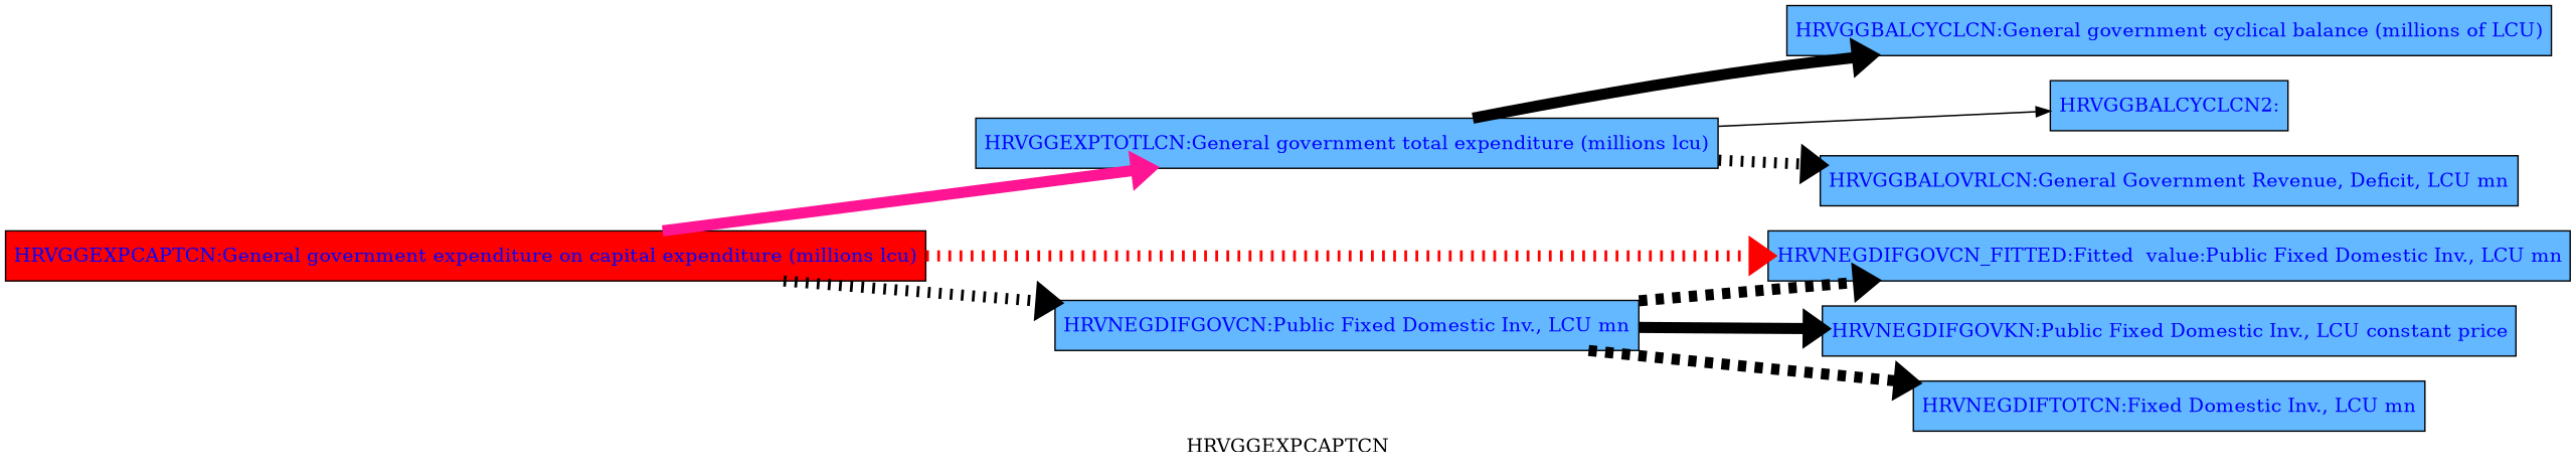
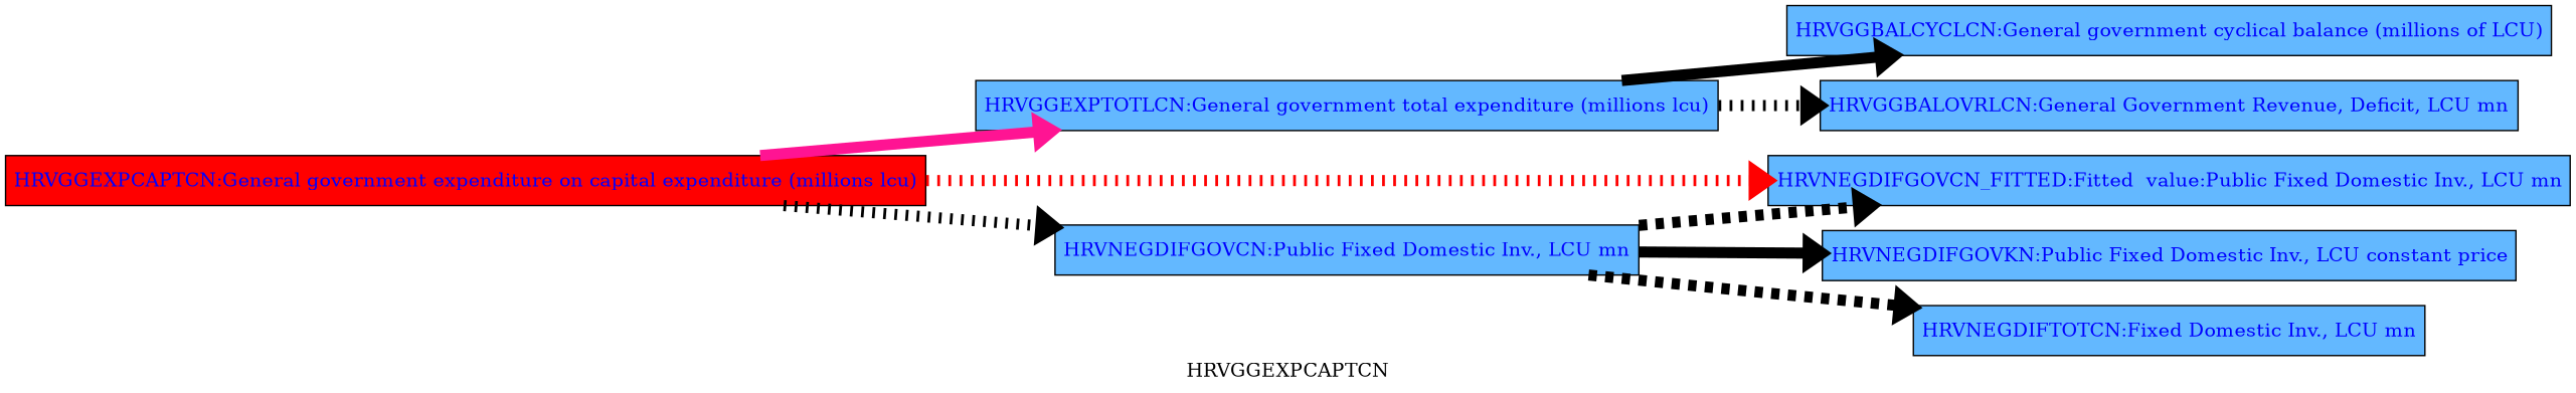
  digraph {
    label=HRVGGEXPCAPTCN
    rankdir=LR
    node [fillcolor=steelblue1 fontcolor=blue margin=0.025 shape=box style=filled]
    edge [color=black penwidth=8.0 style=solid]
    n1 [label=<<TABLE BORDER='0' CELLBORDER = '0' style = "filled"  > <TR><TD tooltip="General government cyclical balance (millions of LCU)&#10;FRML &lt;IDENT&gt; HRVGGBALCYCLCN = ((HRVGGREVSTRLCN-HRVGGEXPTOTLCN)/(HRVNYGDPMKTPXN*HRVNYGDPPOTLKN))*100 &#36;">HRVGGBALCYCLCN:General government cyclical balance (millions of LCU)</TD></TR> </TABLE>>]
-   n2 [label=<<TABLE BORDER='0' CELLBORDER = '0' style = "filled"  > <TR><TD tooltip="HRVGGBALCYCLCN2&#10;FRML &lt;IDENT&gt; HRVGGBALCYCLCN2 = (HRVGGBALOVRLCN/HRVNYGDPMKTPCN)*100-((ELASRSBB-1)*(HRVGGREVTOTLCN/HRVNYGDPMKTPCN)-(ELASGSBB*(HRVGGEXPSBENCN/HRVGGEXPTOTLCN)-1)*(HRVGGEXPTOTLCN/HRVNYGDPMKTPCN))*HRVNYGDPGAP_ &#36;">HRVGGBALCYCLCN2:</TD></TR> </TABLE>>]
    n3 [label=<<TABLE BORDER='0' CELLBORDER = '0' style = "filled"  > <TR><TD tooltip="General Government Revenue, Deficit, LCU mn&#10;FRML &lt;IDENT&gt; HRVGGBALOVRLCN = HRVGGREVTOTLCN-HRVGGEXPTOTLCN &#36;">HRVGGBALOVRLCN:General Government Revenue, Deficit, LCU mn</TD></TR> </TABLE>>]
    n4 [label=<<TABLE BORDER='0' CELLBORDER = '0' style = "filled"  > <TR><TD tooltip="General government total expenditure (millions lcu)&#10;FRML &lt;IDENT&gt; HRVGGEXPTOTLCN = HRVGGEXPCRNTCN+HRVGGEXPCAPTCN &#36;">HRVGGEXPTOTLCN:General government total expenditure (millions lcu)</TD></TR> </TABLE>>]
    n5 [label=<<TABLE BORDER='0' CELLBORDER = '0' style = "filled"  > <TR><TD tooltip="Fitted  value:Public Fixed Domestic Inv., LCU mn&#10;FRML &lt;FIT&gt; HRVNEGDIFGOVCN_FITTED = HRVNEGDIFGOVCN(-1)*EXP( (((LOG(HRVGGEXPCAPTCN))-(LOG(HRVGGEXPCAPTCN(-1))))+0.00188144727689615*DUMH) ) &#36;">HRVNEGDIFGOVCN_FITTED:Fitted  value:Public Fixed Domestic Inv., LCU mn</TD></TR> </TABLE>>]
    n6 [label=<<TABLE BORDER='0' CELLBORDER = '0' style = "filled"  > <TR><TD tooltip="Public Fixed Domestic Inv., LCU constant price&#10;FRML &lt;IDENT&gt; HRVNEGDIFGOVKN = HRVNEGDIFGOVCN/HRVNEGDIFGOVXN &#36;">HRVNEGDIFGOVKN:Public Fixed Domestic Inv., LCU constant price</TD></TR> </TABLE>>]
    n7 [label=<<TABLE BORDER='0' CELLBORDER = '0' style = "filled"  > <TR><TD tooltip="Fixed Domestic Inv., LCU mn&#10;FRML &lt;IDENT&gt; HRVNEGDIFTOTCN = HRVNEGDIFGOVCN+HRVNEGDIFPRVCN &#36;">HRVNEGDIFTOTCN:Fixed Domestic Inv., LCU mn</TD></TR> </TABLE>>]
    n8 [label=<<TABLE BORDER='0' CELLBORDER = '0' style = "filled"  > <TR><TD tooltip="Public Fixed Domestic Inv., LCU mn&#10;FRML &lt;QUASIIDENT&gt; HRVNEGDIFGOVCN = (HRVNEGDIFGOVCN(-1)*EXP(HRVNEGDIFGOVCN_A+ (((LOG(HRVGGEXPCAPTCN))-(LOG(HRVGGEXPCAPTCN(-1))))+0.00188144727689615*DUMH) )) * (1-HRVNEGDIFGOVCN_D)+ HRVNEGDIFGOVCN_X*HRVNEGDIFGOVCN_D  &#36;">HRVNEGDIFGOVCN:Public Fixed Domestic Inv., LCU mn</TD></TR> </TABLE>>]
    n9 [fillcolor=red label=<<TABLE BORDER='0' CELLBORDER = '0' style = "filled"  > <TR><TD tooltip="General government expenditure on capital expenditure (millions lcu)&#10;FRML &lt;IDENT&gt; HRVGGEXPCAPTCN = HRVGGEXPGFCFCN+HRVGGEXPKOTHCN &#36;">HRVGGEXPCAPTCN:General government expenditure on capital expenditure (millions lcu)</TD></TR> </TABLE>>]
    subgraph sub_1 {
      n1
-     n2
      n3
      n4
      n5
      n6
      n7
      n8
      n9
    }
    subgraph sub_2 {
      rank=source
      n9
    }
    n4 -> n1
-   n4 -> n2 [penwidth=1.0839811866099198]
    n4 -> n3 [style=dotted]
    n8 -> n5 [style=dashed]
    n8 -> n6
    n8 -> n7 [style=dashed]
    n9 -> n4 [color=deeppink]
    n9 -> n5 [color=red style=dotted]
    n9 -> n8 [style=dotted]
  }
